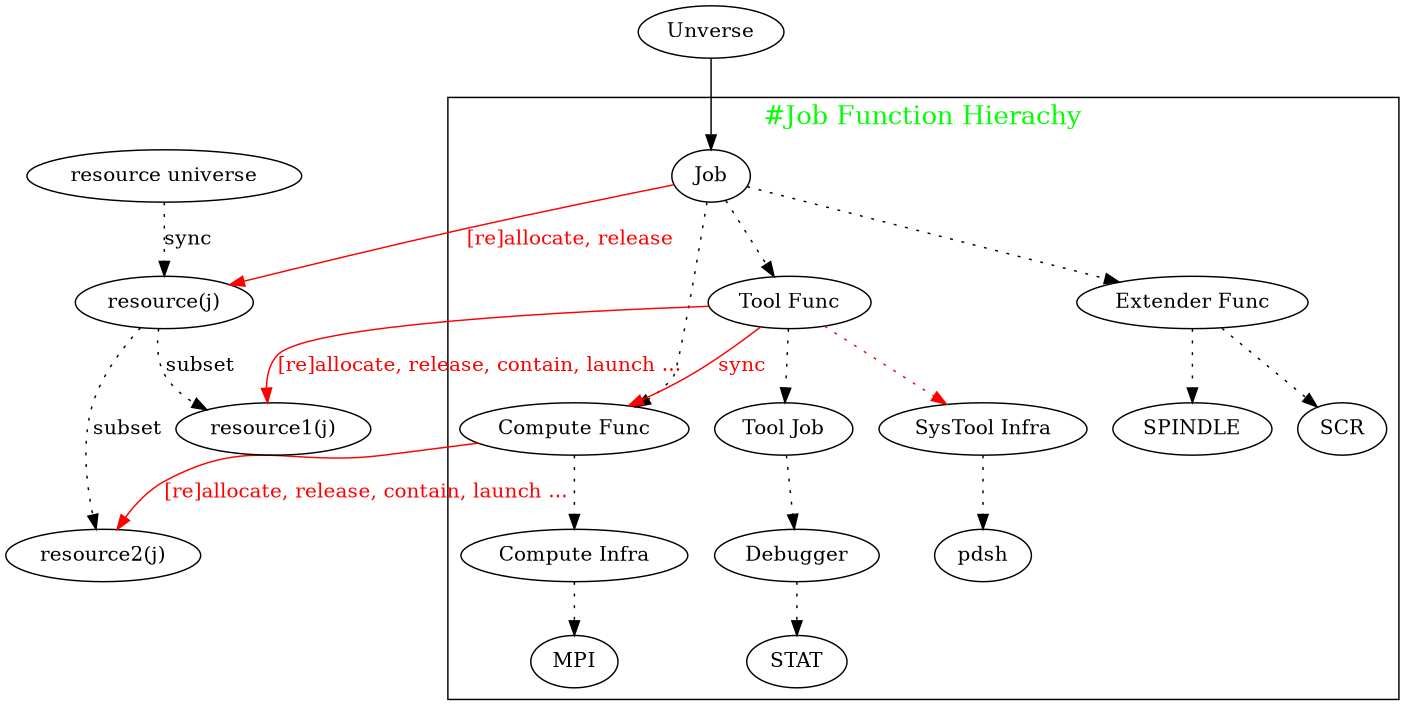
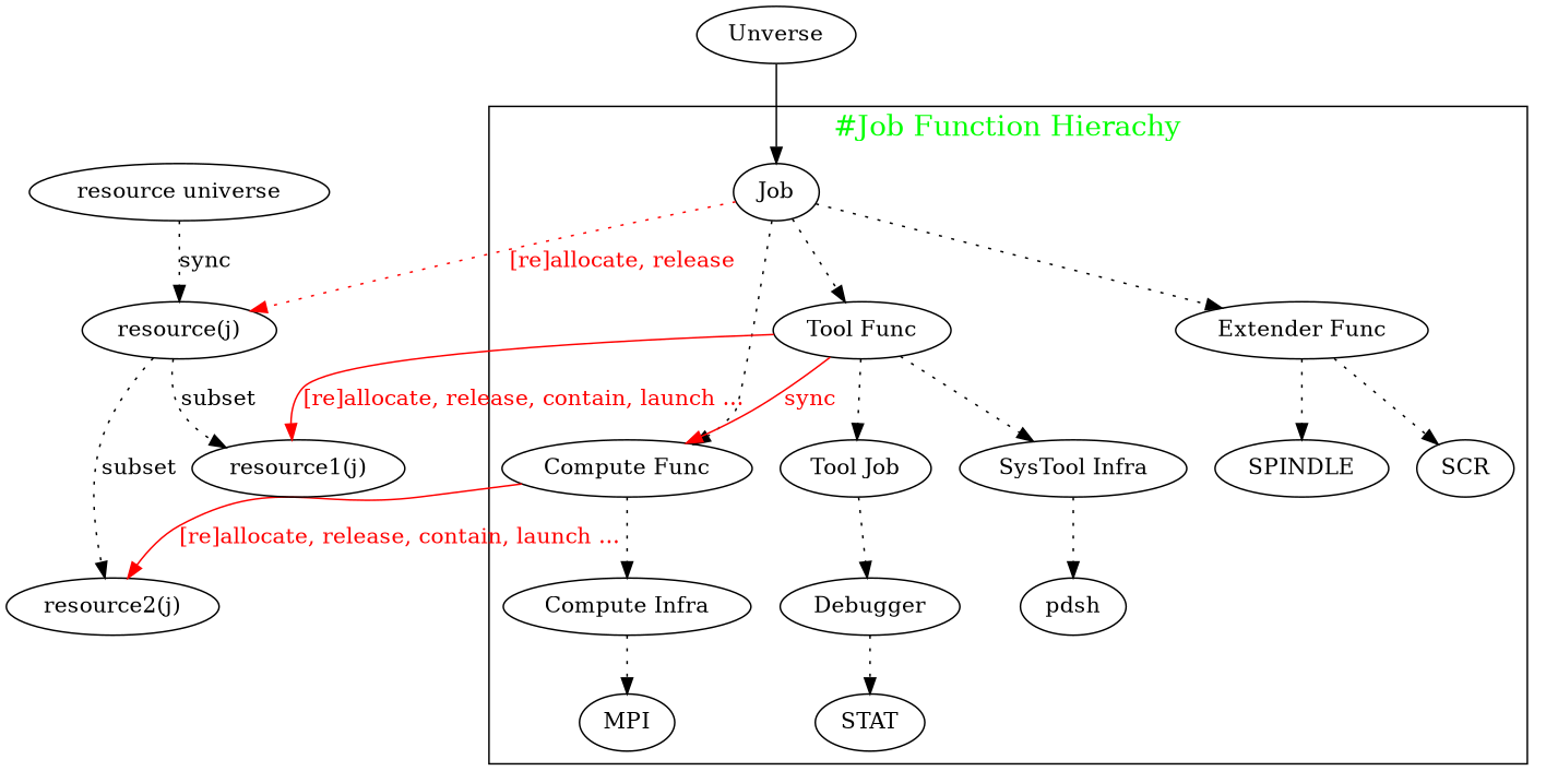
  digraph {
    edge [style=dotted]
    n1 [label=Job]
    n2 [label="Compute Func"]
    n3 [label="Tool Func"]
    n4 [label="Extender Func"]
    n5 [label="Compute Infra"]
    n6 [label="Tool Job"]
    n7 [label="SysTool Infra"]
    n8 [label=SPINDLE]
    n9 [label=SCR]
    n10 [label=MPI]
    n11 [label=Debugger]
    n12 [label=pdsh]
    n13 [label=STAT]
    n14 [label="resource(j)"]
    n15 [label="resource2(j)"]
    n16 [label="resource1(j)"]
    n17 [label=Unverse]
    n18 [label="resource universe"]
    subgraph cluster_1 {
      fontcolor=green
      fontsize=18
      label="#Job Function Hierachy"
      n1
      n2
      n3
      n4
      n5
      n6
      n7
      n8
      n9
      n10
      n11
      n12
      n13
    }
    n1 -> n2
    n1 -> n3
    n1 -> n4
-   n1 -> n14 [color=red fontcolor=red label="[re]allocate, release" style=""]
+   n1 -> n14 [color=red fontcolor=red label="[re]allocate, release"]
    n2 -> n5
    n2 -> n15 [color=red fontcolor=red label="[re]allocate, release, contain, launch ..." style=""]
    n3 -> n2 [color=red fontcolor=red label=sync style=""]
    n3 -> n6
-   n3 -> n7 [color=red]
+   n3 -> n7
    n3 -> n16 [color=red fontcolor=red label="[re]allocate, release, contain, launch ..." style=""]
    n4 -> n8
    n4 -> n9
    n5 -> n10
    n6 -> n11
    n7 -> n12
    n11 -> n13
    n14 -> n15 [label=subset]
    n14 -> n16 [label=subset]
    n17 -> n1 [style=""]
    n18 -> n14 [label=sync]
  }
